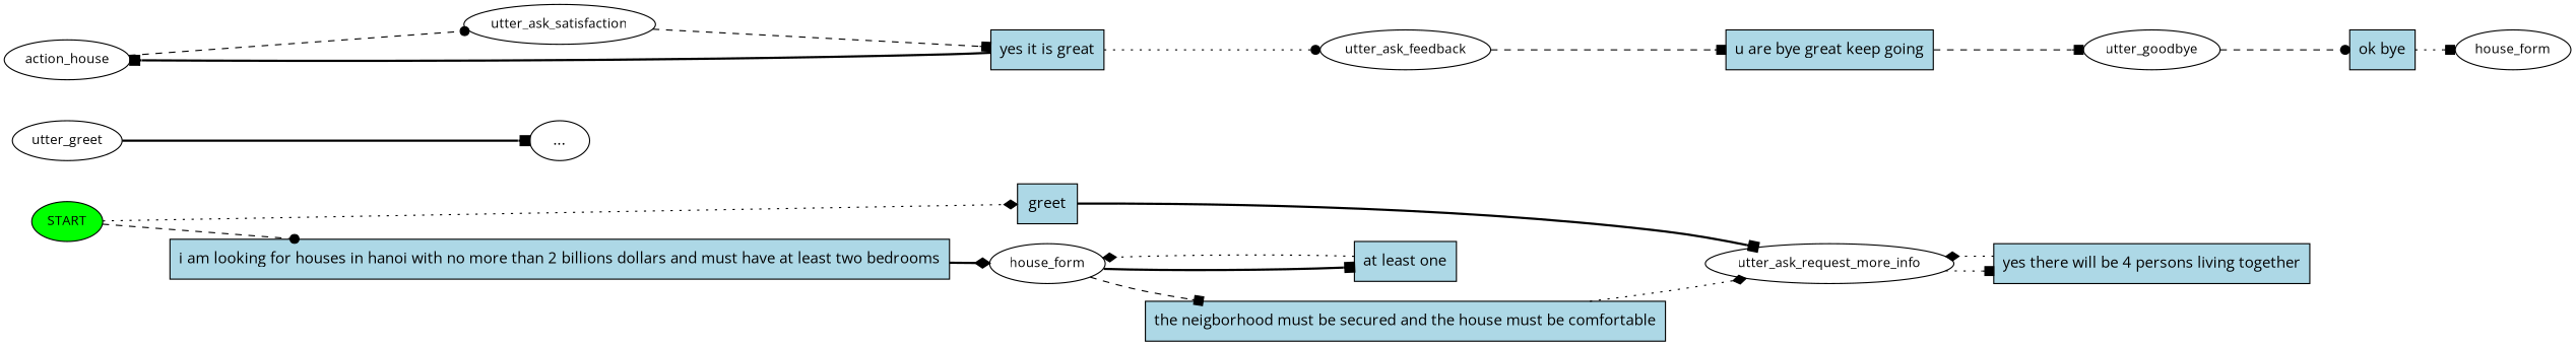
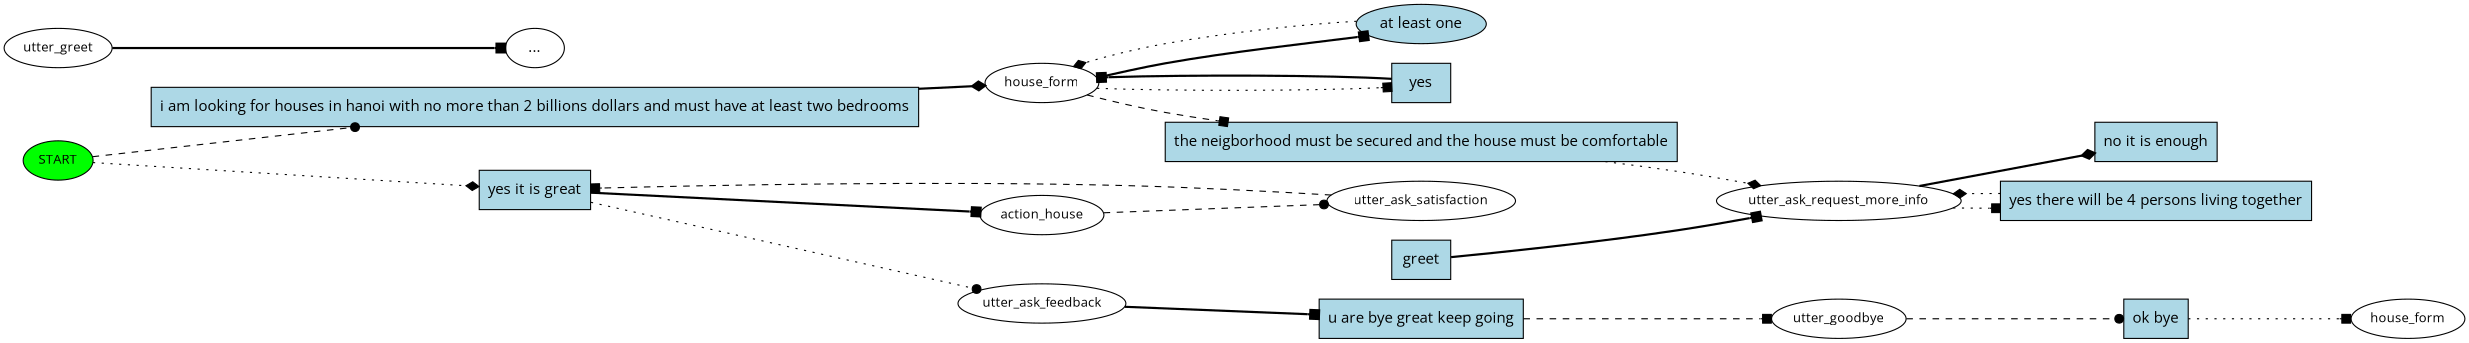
  digraph {
    fontname="Open Sans"
    rankdir=LR
    node [fillcolor=lightblue fontname="Open Sans" style=filled]
    edge [arrowhead=box fontname="Open Sans" style=dotted]
    n1 [fillcolor=green fontsize=12 label=START]
    n2 [label=greet shape=rect]
    n3 [label="i am looking for houses in hanoi with no more than 2 billions dollars and must have at least two bedrooms" shape=rect]
    n4 [fontsize=12 label=utter_ask_request_more_info fillcolor="" style=""]
    n5 [fontsize=12 label=house_form fillcolor="" style=""]
    n6 [fontsize=12 label=utter_greet fillcolor="" style=""]
    n7 [label="..." fillcolor="" style=""]
-   n8 [label="at least one" shape=rect]
+   n8 [label="at least one" shape=ellipse]
+   n9 [label=yes shape=rect]
    n10 [label="the neigborhood must be secured and the house must be comfortable" shape=rect]
+   n11 [label="no it is enough" shape=rect]
    n12 [label="yes there will be 4 persons living together" shape=rect]
    n13 [fontsize=12 label=action_house fillcolor="" style=""]
    n14 [fontsize=12 label=utter_ask_satisfaction fillcolor="" style=""]
    n15 [label="yes it is great" shape=rect]
    n16 [fontsize=12 label=utter_ask_feedback fillcolor="" style=""]
    n17 [label="u are bye great keep going" shape=rect]
    n18 [fontsize=12 label=utter_goodbye fillcolor="" style=""]
    n19 [label="ok bye" shape=rect]
    n20 [fontsize=12 label=house_form fillcolor="" style=""]
-   n1 -> n2 [arrowhead=diamond]
+   n1 -> n15 [arrowhead=diamond]
    n1 -> n3 [arrowhead=dot style=dashed]
    n2 -> n4 [style=bold]
    n3 -> n5 [arrowhead=diamond style=bold]
+   n4 -> n11 [arrowhead=diamond style=bold]
    n4 -> n12
    n5 -> n8 [style=bold]
+   n5 -> n9
    n5 -> n10 [style=dashed]
    n6 -> n7 [style=bold]
    n8 -> n5 [arrowhead=diamond]
+   n9 -> n5 [style=bold]
    n10 -> n4 [arrowhead=diamond]
    n12 -> n4 [arrowhead=diamond]
    n13 -> n14 [arrowhead=dot style=dashed]
    n14 -> n15 [style=dashed]
    n15 -> n13 [style=bold]
    n15 -> n16 [arrowhead=dot]
-   n16 -> n17 [style=dashed]
+   n16 -> n17 [style=bold]
    n17 -> n18 [style=dashed]
    n18 -> n19 [arrowhead=dot style=dashed]
    n19 -> n20
  }
